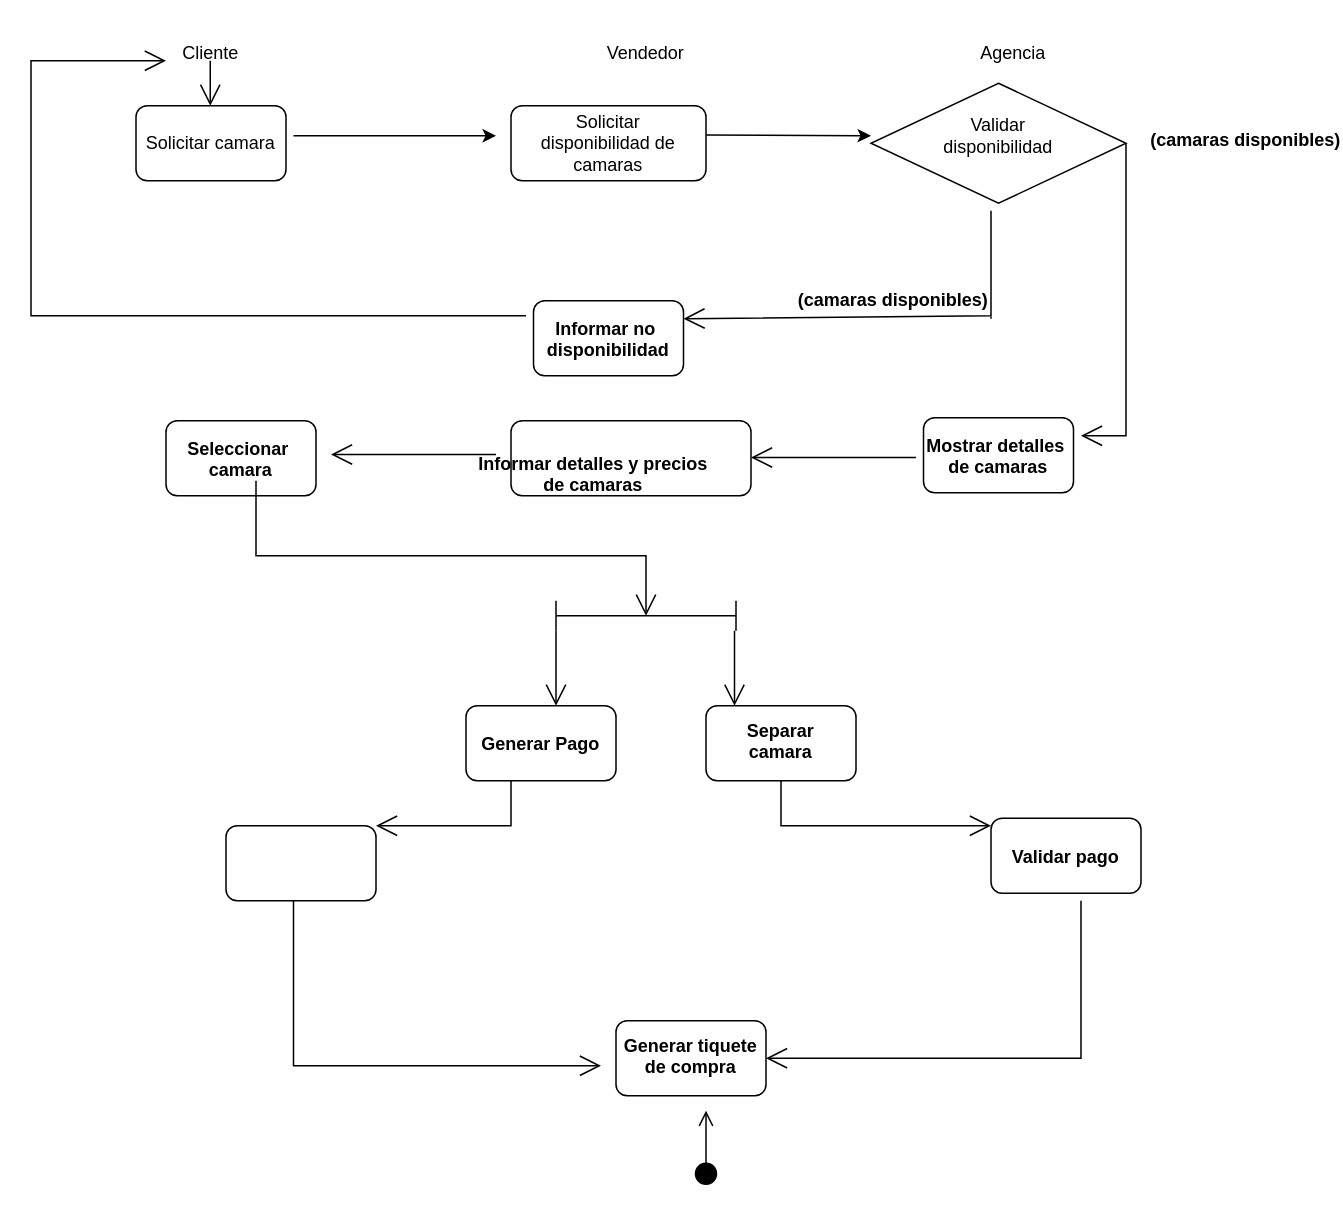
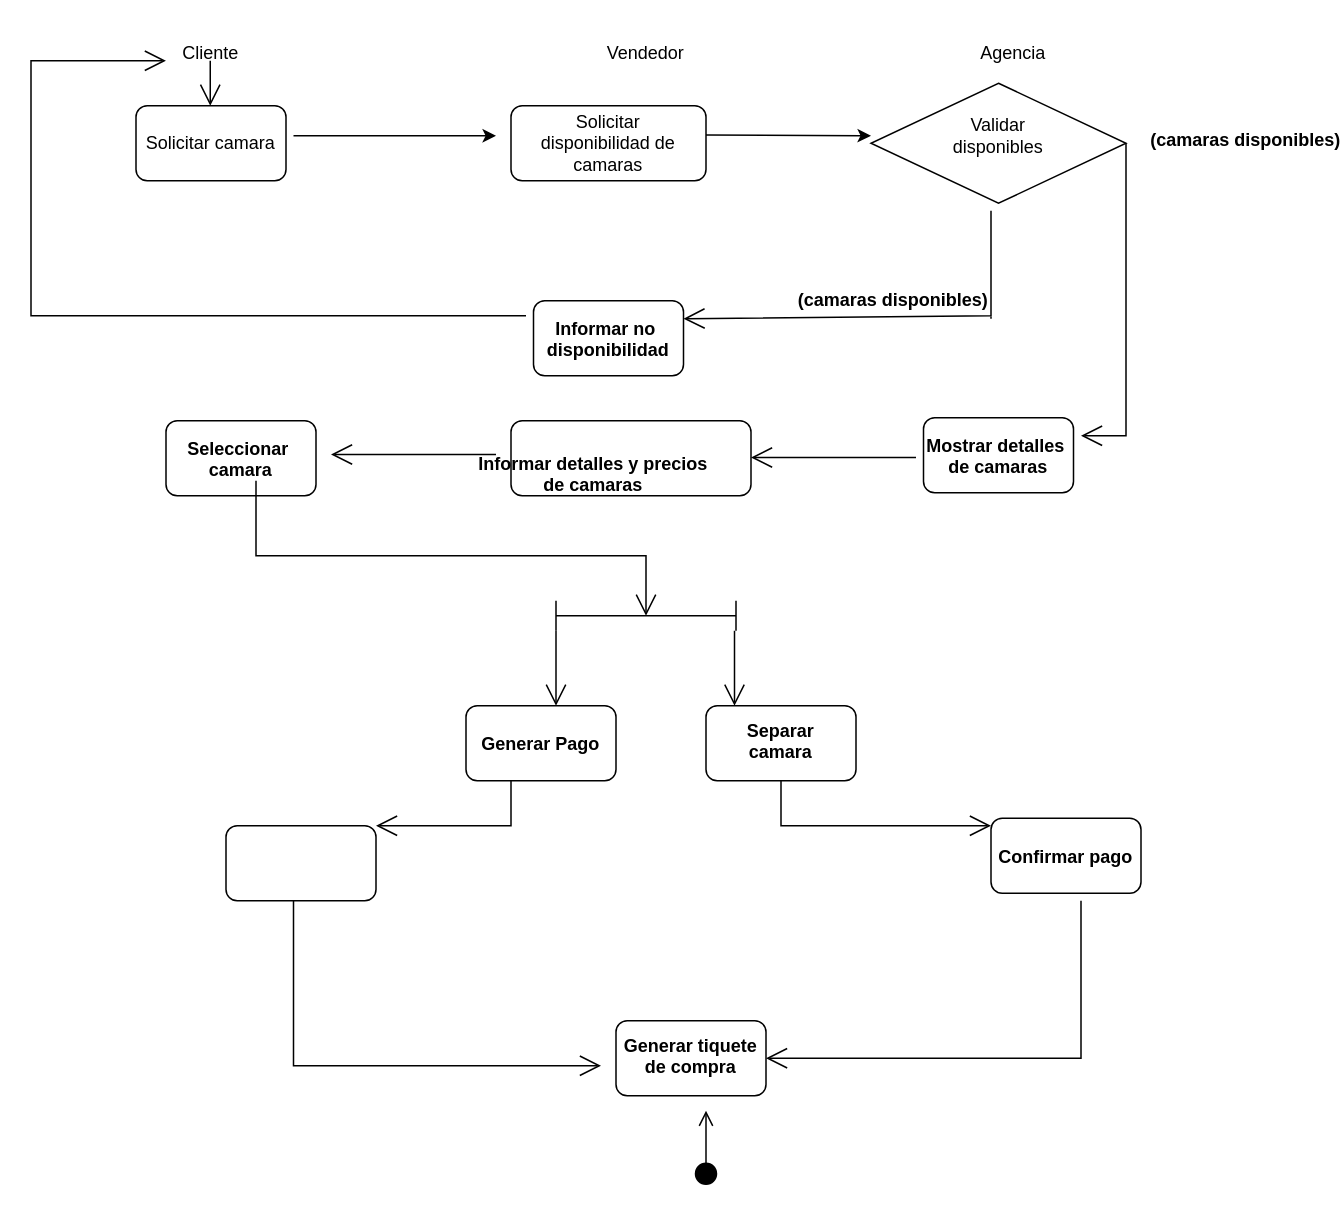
  <mxCell id="0" />
  <mxCell id="1" parent="0" />
  <mxCell id="2" value="" style="rounded=1;whiteSpace=wrap;html=1;" vertex="1" parent="1"><mxGeometry x="90" y="70" width="100" height="50" as="geometry" /></mxCell>
  <mxCell id="3" value="Cliente" style="text;html=1;strokeColor=none;fillColor=none;align=center;verticalAlign=middle;whiteSpace=wrap;rounded=0;" vertex="1" parent="1"><mxGeometry x="85" y="20" width="110" height="30" as="geometry" /></mxCell>
  <mxCell id="4" value="Solicitar camara&lt;br&gt;" style="text;html=1;strokeColor=none;fillColor=none;align=center;verticalAlign=middle;whiteSpace=wrap;rounded=0;" vertex="1" parent="1"><mxGeometry x="90" y="80" width="100" height="30" as="geometry" /></mxCell>
  <mxCell id="5" value="" style="rounded=1;whiteSpace=wrap;html=1;" vertex="1" parent="1"><mxGeometry x="340" y="70" width="130" height="50" as="geometry" /></mxCell>
  <mxCell id="6" value="Solicitar disponibilidad de camaras&lt;br&gt;" style="text;html=1;strokeColor=none;fillColor=none;align=center;verticalAlign=middle;whiteSpace=wrap;rounded=0;" vertex="1" parent="1"><mxGeometry x="355" y="80" width="100" height="30" as="geometry" /></mxCell>
  <mxCell id="7" value="Vendedor" style="text;html=1;strokeColor=none;fillColor=none;align=center;verticalAlign=middle;whiteSpace=wrap;rounded=0;" vertex="1" parent="1"><mxGeometry x="375" y="20" width="110" height="30" as="geometry" /></mxCell>
  <mxCell id="8" value="" style="rhombus;whiteSpace=wrap;html=1;" vertex="1" parent="1"><mxGeometry x="580" y="55" width="170" height="80" as="geometry" /></mxCell>
- <mxCell id="9" value="Validar disponibilidad" style="text;html=1;strokeColor=none;fillColor=none;align=center;verticalAlign=middle;whiteSpace=wrap;rounded=0;" vertex="1" parent="1"><mxGeometry x="635" y="75" width="60" height="30" as="geometry" /></mxCell>
+ <mxCell id="9" value="Validar disponibles" style="text;html=1;strokeColor=none;fillColor=none;align=center;verticalAlign=middle;whiteSpace=wrap;rounded=0;" vertex="1" parent="1"><mxGeometry x="635" y="75" width="60" height="30" as="geometry" /></mxCell>
  <mxCell id="10" value="Agencia" style="text;html=1;strokeColor=none;fillColor=none;align=center;verticalAlign=middle;whiteSpace=wrap;rounded=0;" vertex="1" parent="1"><mxGeometry x="620" y="20" width="110" height="30" as="geometry" /></mxCell>
  <mxCell id="11" value="" style="endArrow=classic;html=1;rounded=0;" edge="1" parent="1"><mxGeometry width="50" height="50" relative="1" as="geometry"><mxPoint x="195" y="90" as="sourcePoint" /><mxPoint x="330" y="90" as="targetPoint" /></mxGeometry></mxCell>
  <mxCell id="12" value="" style="endArrow=classic;html=1;rounded=0;" edge="1" parent="1"><mxGeometry width="50" height="50" relative="1" as="geometry"><mxPoint x="470" y="89.5" as="sourcePoint" /><mxPoint x="580" y="90" as="targetPoint" /></mxGeometry></mxCell>
  <mxCell id="13" value="" style="endArrow=open;endFill=1;endSize=12;html=1;rounded=0;" edge="1" parent="1"><mxGeometry width="160" relative="1" as="geometry"><mxPoint x="139.5" y="40" as="sourcePoint" /><mxPoint x="139.5" y="70" as="targetPoint" /></mxGeometry></mxCell>
  <mxCell id="14" value="" style="rounded=1;whiteSpace=wrap;html=1;" vertex="1" parent="1"><mxGeometry x="355" y="200" width="100" height="50" as="geometry" /></mxCell>
  <mxCell id="15" value="Informar no &#10;disponibilidad" style="text;align=center;fontStyle=1;verticalAlign=middle;spacingLeft=3;spacingRight=3;strokeColor=none;rotatable=0;points=[[0,0.5],[1,0.5]];portConstraint=eastwest;" vertex="1" parent="1"><mxGeometry x="365" y="212" width="80" height="26" as="geometry" /></mxCell>
  <mxCell id="16" value="" style="rounded=1;whiteSpace=wrap;html=1;" vertex="1" parent="1"><mxGeometry x="110" y="280" width="100" height="50" as="geometry" /></mxCell>
  <mxCell id="17" value="Seleccionar &#10;camara" style="text;align=center;fontStyle=1;verticalAlign=middle;spacingLeft=3;spacingRight=3;strokeColor=none;rotatable=0;points=[[0,0.5],[1,0.5]];portConstraint=eastwest;" vertex="1" parent="1"><mxGeometry x="120" y="292" width="80" height="26" as="geometry" /></mxCell>
  <mxCell id="18" value="" style="rounded=1;whiteSpace=wrap;html=1;" vertex="1" parent="1"><mxGeometry x="340" y="280" width="160" height="50" as="geometry" /></mxCell>
  <mxCell id="19" value="Informar detalles y precios&#10;de camaras" style="text;align=center;fontStyle=1;verticalAlign=middle;spacingLeft=3;spacingRight=3;strokeColor=none;rotatable=0;points=[[0,0.5],[1,0.5]];portConstraint=eastwest;" vertex="1" parent="1"><mxGeometry x="355" y="302" width="80" height="26" as="geometry" /></mxCell>
  <mxCell id="20" value="" style="rounded=1;whiteSpace=wrap;html=1;" vertex="1" parent="1"><mxGeometry x="615" y="278" width="100" height="50" as="geometry" /></mxCell>
  <mxCell id="21" value="Mostrar detalles &#10;de camaras" style="text;align=center;fontStyle=1;verticalAlign=middle;spacingLeft=3;spacingRight=3;strokeColor=none;rotatable=0;points=[[0,0.5],[1,0.5]];portConstraint=eastwest;" vertex="1" parent="1"><mxGeometry x="625" y="290" width="80" height="26" as="geometry" /></mxCell>
  <mxCell id="22" value="" style="endArrow=open;endFill=1;endSize=12;html=1;rounded=0;entryX=0.227;entryY=0.667;entryDx=0;entryDy=0;entryPerimeter=0;" edge="1" parent="1" target="3"><mxGeometry width="160" relative="1" as="geometry"><mxPoint x="350" y="210" as="sourcePoint" /><mxPoint x="100" y="35" as="targetPoint" /><Array as="points"><mxPoint x="200" y="210" /><mxPoint x="350" y="210" /><mxPoint x="20" y="210" /><mxPoint x="20" y="40" /></Array></mxGeometry></mxCell>
  <mxCell id="23" value="" style="endArrow=open;endFill=1;endSize=12;html=1;rounded=0;" edge="1" parent="1"><mxGeometry width="160" relative="1" as="geometry"><mxPoint x="660" y="212" as="sourcePoint" /><mxPoint x="455" y="212" as="targetPoint" /><Array as="points"><mxPoint x="660" y="140" /><mxPoint x="660" y="210" /></Array></mxGeometry></mxCell>
  <mxCell id="24" value="" style="endArrow=open;endFill=1;endSize=12;html=1;rounded=0;" edge="1" parent="1"><mxGeometry width="160" relative="1" as="geometry"><mxPoint x="330" y="302.5" as="sourcePoint" /><mxPoint x="220" y="302.5" as="targetPoint" /></mxGeometry></mxCell>
  <mxCell id="25" value="" style="endArrow=open;endFill=1;endSize=12;html=1;rounded=0;" edge="1" parent="1"><mxGeometry width="160" relative="1" as="geometry"><mxPoint x="610" y="304.5" as="sourcePoint" /><mxPoint x="500" y="304.5" as="targetPoint" /></mxGeometry></mxCell>
  <mxCell id="26" value="(camaras disponibles)" style="text;align=center;fontStyle=1;verticalAlign=middle;spacingLeft=3;spacingRight=3;strokeColor=none;rotatable=0;points=[[0,0.5],[1,0.5]];portConstraint=eastwest;" vertex="1" parent="1"><mxGeometry x="555" y="186" width="80" height="26" as="geometry" /></mxCell>
  <mxCell id="27" value="(camaras disponibles)" style="text;align=center;fontStyle=1;verticalAlign=middle;spacingLeft=3;spacingRight=3;strokeColor=none;rotatable=0;points=[[0,0.5],[1,0.5]];portConstraint=eastwest;" vertex="1" parent="1"><mxGeometry x="790" y="79" width="80" height="26" as="geometry" /></mxCell>
  <mxCell id="28" value="" style="endArrow=open;endFill=1;endSize=12;html=1;rounded=0;exitX=1;exitY=0.5;exitDx=0;exitDy=0;" edge="1" parent="1" source="8"><mxGeometry width="160" relative="1" as="geometry"><mxPoint x="690" y="198.5" as="sourcePoint" /><mxPoint x="720" y="290" as="targetPoint" /><Array as="points"><mxPoint x="750" y="290" /></Array></mxGeometry></mxCell>
  <mxCell id="29" value="" style="rounded=1;whiteSpace=wrap;html=1;" vertex="1" parent="1"><mxGeometry x="310" y="470" width="100" height="50" as="geometry" /></mxCell>
  <mxCell id="30" value="" style="rounded=1;whiteSpace=wrap;html=1;" vertex="1" parent="1"><mxGeometry x="470" y="470" width="100" height="50" as="geometry" /></mxCell>
  <mxCell id="31" value="Generar Pago" style="text;align=center;fontStyle=1;verticalAlign=middle;spacingLeft=3;spacingRight=3;strokeColor=none;rotatable=0;points=[[0,0.5],[1,0.5]];portConstraint=eastwest;" vertex="1" parent="1"><mxGeometry x="320" y="482" width="80" height="26" as="geometry" /></mxCell>
  <mxCell id="32" value="Separar&#10;camara" style="text;align=center;fontStyle=1;verticalAlign=middle;spacingLeft=3;spacingRight=3;strokeColor=none;rotatable=0;points=[[0,0.5],[1,0.5]];portConstraint=eastwest;" vertex="1" parent="1"><mxGeometry x="480" y="480" width="80" height="26" as="geometry" /></mxCell>
  <mxCell id="33" value="" style="rounded=1;whiteSpace=wrap;html=1;" vertex="1" parent="1"><mxGeometry x="150" y="550" width="100" height="50" as="geometry" /></mxCell>
  <mxCell id="34" value="" style="rounded=1;whiteSpace=wrap;html=1;" vertex="1" parent="1"><mxGeometry x="660" y="545" width="100" height="50" as="geometry" /></mxCell>
- <mxCell id="35" value="Validar pago" style="text;align=center;fontStyle=1;verticalAlign=middle;spacingLeft=3;spacingRight=3;strokeColor=none;rotatable=0;points=[[0,0.5],[1,0.5]];portConstraint=eastwest;" vertex="1" parent="1"><mxGeometry x="670" y="557" width="80" height="26" as="geometry" /></mxCell>
+ <mxCell id="35" value="Confirmar pago" style="text;align=center;fontStyle=1;verticalAlign=middle;spacingLeft=3;spacingRight=3;strokeColor=none;rotatable=0;points=[[0,0.5],[1,0.5]];portConstraint=eastwest;" vertex="1" parent="1"><mxGeometry x="670" y="557" width="80" height="26" as="geometry" /></mxCell>
  <mxCell id="36" value="" style="rounded=1;whiteSpace=wrap;html=1;" vertex="1" parent="1"><mxGeometry x="410" y="680" width="100" height="50" as="geometry" /></mxCell>
  <mxCell id="37" value="Generar tiquete&#10;de compra" style="text;align=center;fontStyle=1;verticalAlign=middle;spacingLeft=3;spacingRight=3;strokeColor=none;rotatable=0;points=[[0,0.5],[1,0.5]];portConstraint=eastwest;" vertex="1" parent="1"><mxGeometry x="420" y="690" width="80" height="26" as="geometry" /></mxCell>
  <mxCell id="38" value="" style="shape=crossbar;whiteSpace=wrap;html=1;rounded=1;" vertex="1" parent="1"><mxGeometry x="370" y="400" width="120" height="20" as="geometry" /></mxCell>
  <mxCell id="39" value="" style="endArrow=open;endFill=1;endSize=12;html=1;rounded=0;" edge="1" parent="1"><mxGeometry width="160" relative="1" as="geometry"><mxPoint x="170" y="320" as="sourcePoint" /><mxPoint x="430" y="410" as="targetPoint" /><Array as="points"><mxPoint x="170" y="320" /><mxPoint x="170" y="370" /><mxPoint x="430" y="370" /></Array></mxGeometry></mxCell>
  <mxCell id="40" value="" style="endArrow=open;endFill=1;endSize=12;html=1;rounded=0;" edge="1" parent="1"><mxGeometry width="160" relative="1" as="geometry"><mxPoint x="370" y="420" as="sourcePoint" /><mxPoint x="370" y="470" as="targetPoint" /></mxGeometry></mxCell>
  <mxCell id="41" value="" style="endArrow=open;endFill=1;endSize=12;html=1;rounded=0;" edge="1" parent="1"><mxGeometry width="160" relative="1" as="geometry"><mxPoint x="489" y="420" as="sourcePoint" /><mxPoint x="489" y="470" as="targetPoint" /></mxGeometry></mxCell>
  <mxCell id="42" value="" style="endArrow=open;endFill=1;endSize=12;html=1;rounded=0;entryX=1;entryY=0;entryDx=0;entryDy=0;" edge="1" parent="1" target="33"><mxGeometry width="160" relative="1" as="geometry"><mxPoint x="340" y="520" as="sourcePoint" /><mxPoint x="490" y="545" as="targetPoint" /><Array as="points"><mxPoint x="340" y="520" /><mxPoint x="340" y="550" /></Array></mxGeometry></mxCell>
  <mxCell id="43" value="" style="endArrow=open;endFill=1;endSize=12;html=1;rounded=0;" edge="1" parent="1"><mxGeometry width="160" relative="1" as="geometry"><mxPoint x="520" y="520" as="sourcePoint" /><mxPoint x="660" y="550" as="targetPoint" /><Array as="points"><mxPoint x="520" y="520" /><mxPoint x="520" y="550" /></Array></mxGeometry></mxCell>
  <mxCell id="44" value="" style="endArrow=open;endFill=1;endSize=12;html=1;rounded=0;" edge="1" parent="1"><mxGeometry width="160" relative="1" as="geometry"><mxPoint x="195" y="680" as="sourcePoint" /><mxPoint x="400" y="710" as="targetPoint" /><Array as="points"><mxPoint x="195" y="600" /><mxPoint x="195" y="680" /><mxPoint x="195" y="710" /></Array></mxGeometry></mxCell>
  <mxCell id="45" value="" style="endArrow=open;endFill=1;endSize=12;html=1;rounded=0;entryX=1;entryY=0.5;entryDx=0;entryDy=0;" edge="1" parent="1" target="36"><mxGeometry width="160" relative="1" as="geometry"><mxPoint x="720" y="600" as="sourcePoint" /><mxPoint x="625" y="700" as="targetPoint" /><Array as="points"><mxPoint x="720" y="600" /><mxPoint x="720" y="705" /></Array></mxGeometry></mxCell>
  <mxCell id="46" value="" style="html=1;verticalAlign=bottom;startArrow=circle;startFill=1;endArrow=open;startSize=6;endSize=8;rounded=0;" edge="1" parent="1"><mxGeometry width="80" relative="1" as="geometry"><mxPoint x="470" y="790" as="sourcePoint" /><mxPoint x="470" y="740" as="targetPoint" /></mxGeometry></mxCell>
